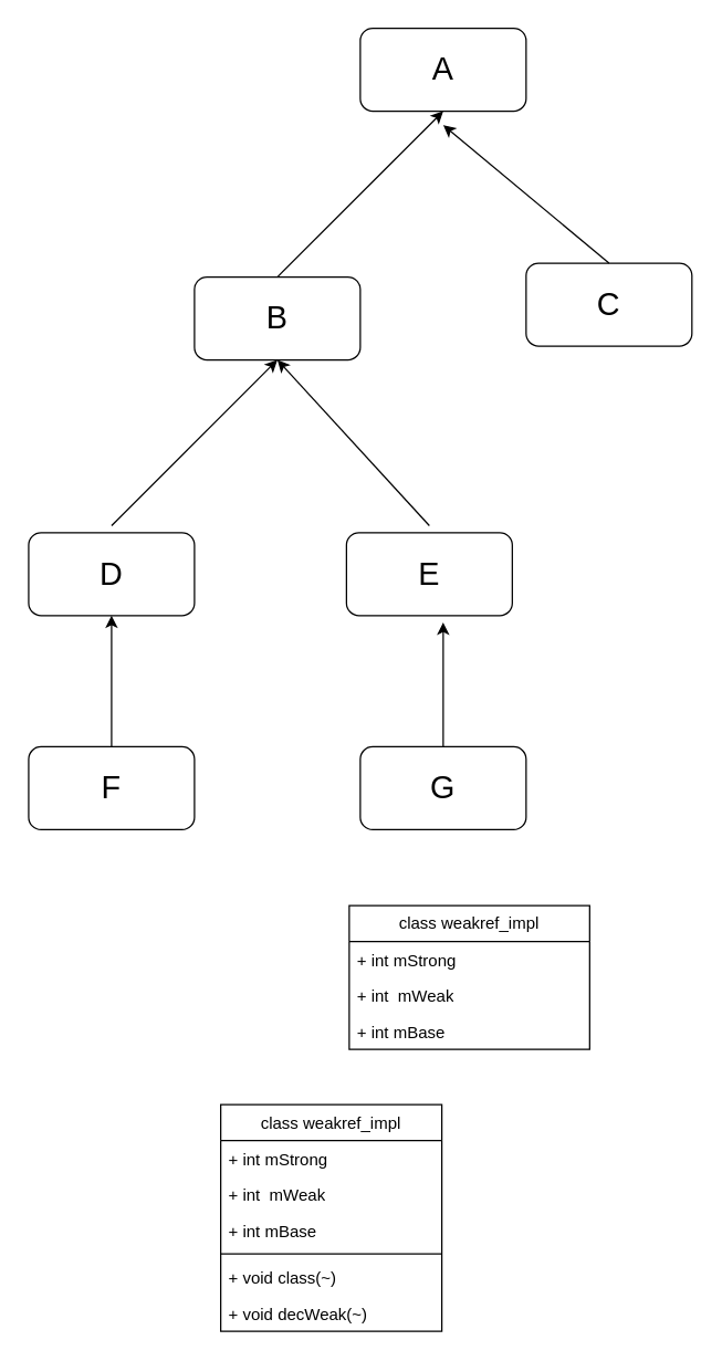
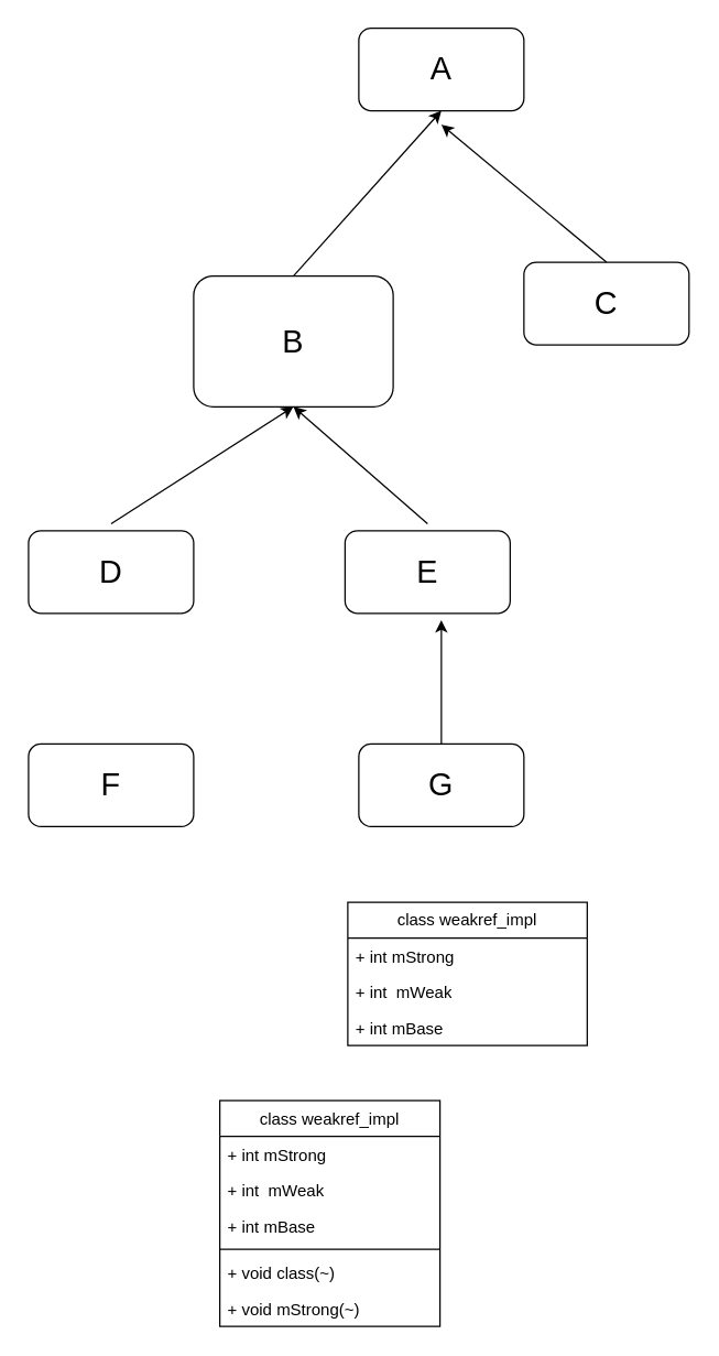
  <mxCell id="0" />
  <mxCell id="1" parent="0" />
  <mxCell id="2" value="&lt;font data-sider-select-id=&quot;64f25eec-3b00-4891-acad-26ac1c2e392d&quot; style=&quot;font-size: 23px;&quot;&gt;A&lt;/font&gt;" style="rounded=1;whiteSpace=wrap;html=1;" parent="1" vertex="1"><mxGeometry x="260" y="20" width="120" height="60" as="geometry" /></mxCell>
- <mxCell id="3" value="&lt;font data-sider-select-id=&quot;64f25eec-3b00-4891-acad-26ac1c2e392d&quot; style=&quot;font-size: 23px;&quot;&gt;B&lt;/font&gt;" style="rounded=1;whiteSpace=wrap;html=1;" parent="1" vertex="1"><mxGeometry x="140" y="200" width="120" height="60" as="geometry" /></mxCell>
+ <mxCell id="3" value="&lt;font data-sider-select-id=&quot;64f25eec-3b00-4891-acad-26ac1c2e392d&quot; style=&quot;font-size: 23px;&quot;&gt;B&lt;/font&gt;" style="rounded=1;whiteSpace=wrap;html=1;" parent="1" vertex="1"><mxGeometry x="140" y="200" width="145" height="95" as="geometry" /></mxCell>
  <mxCell id="4" value="&lt;font data-sider-select-id=&quot;64f25eec-3b00-4891-acad-26ac1c2e392d&quot; style=&quot;font-size: 23px;&quot;&gt;C&lt;/font&gt;" style="rounded=1;whiteSpace=wrap;html=1;" parent="1" vertex="1"><mxGeometry x="380" y="190" width="120" height="60" as="geometry" /></mxCell>
  <mxCell id="5" value="&lt;font data-sider-select-id=&quot;64f25eec-3b00-4891-acad-26ac1c2e392d&quot; style=&quot;font-size: 23px;&quot;&gt;D&lt;/font&gt;" style="rounded=1;whiteSpace=wrap;html=1;" parent="1" vertex="1"><mxGeometry x="20" y="385" width="120" height="60" as="geometry" /></mxCell>
  <mxCell id="6" value="&lt;font data-sider-select-id=&quot;64f25eec-3b00-4891-acad-26ac1c2e392d&quot; style=&quot;font-size: 23px;&quot;&gt;G&lt;/font&gt;" style="rounded=1;whiteSpace=wrap;html=1;" parent="1" vertex="1"><mxGeometry x="260" y="540" width="120" height="60" as="geometry" /></mxCell>
  <mxCell id="7" value="&lt;font data-sider-select-id=&quot;64f25eec-3b00-4891-acad-26ac1c2e392d&quot; style=&quot;font-size: 23px;&quot;&gt;F&lt;/font&gt;" style="rounded=1;whiteSpace=wrap;html=1;" parent="1" vertex="1"><mxGeometry x="20" y="540" width="120" height="60" as="geometry" /></mxCell>
  <mxCell id="8" value="&lt;font data-sider-select-id=&quot;64f25eec-3b00-4891-acad-26ac1c2e392d&quot; style=&quot;font-size: 23px;&quot;&gt;E&lt;/font&gt;" style="rounded=1;whiteSpace=wrap;html=1;" parent="1" vertex="1"><mxGeometry x="250" y="385" width="120" height="60" as="geometry" /></mxCell>
  <mxCell id="9" value="" style="endArrow=classic;html=1;rounded=0;exitX=0.5;exitY=0;exitDx=0;exitDy=0;" parent="1" source="3" edge="1"><mxGeometry width="50" height="50" relative="1" as="geometry"><mxPoint x="270" y="130" as="sourcePoint" /><mxPoint x="320" y="80" as="targetPoint" /></mxGeometry></mxCell>
  <mxCell id="10" value="" style="endArrow=classic;html=1;rounded=0;exitX=0.5;exitY=0;exitDx=0;exitDy=0;" parent="1" source="4" edge="1"><mxGeometry width="50" height="50" relative="1" as="geometry"><mxPoint x="330" y="160" as="sourcePoint" /><mxPoint x="320" y="90" as="targetPoint" /></mxGeometry></mxCell>
  <mxCell id="11" value="" style="endArrow=classic;html=1;rounded=0;entryX=0.5;entryY=1;entryDx=0;entryDy=0;" parent="1" target="3" edge="1"><mxGeometry width="50" height="50" relative="1" as="geometry"><mxPoint x="80" y="380" as="sourcePoint" /><mxPoint x="130" y="330" as="targetPoint" /></mxGeometry></mxCell>
  <mxCell id="12" value="" style="endArrow=classic;html=1;rounded=0;entryX=0.5;entryY=1;entryDx=0;entryDy=0;" parent="1" target="3" edge="1"><mxGeometry width="50" height="50" relative="1" as="geometry"><mxPoint x="310" y="380" as="sourcePoint" /><mxPoint x="320" y="190" as="targetPoint" /></mxGeometry></mxCell>
- <mxCell id="13" value="" style="endArrow=classic;html=1;rounded=0;entryX=0.5;entryY=1;entryDx=0;entryDy=0;exitX=0.5;exitY=0;exitDx=0;exitDy=0;" parent="1" source="7" target="5" edge="1"><mxGeometry width="50" height="50" relative="1" as="geometry"><mxPoint x="50" y="510" as="sourcePoint" /><mxPoint x="100" y="460" as="targetPoint" /></mxGeometry></mxCell>
  <mxCell id="14" value="" style="endArrow=classic;html=1;rounded=0;exitX=0.5;exitY=0;exitDx=0;exitDy=0;" parent="1" source="6" edge="1"><mxGeometry width="50" height="50" relative="1" as="geometry"><mxPoint x="400" y="510" as="sourcePoint" /><mxPoint x="320" y="450" as="targetPoint" /></mxGeometry></mxCell>
  <mxCell id="15" value="class weakref_impl" style="swimlane;fontStyle=0;childLayout=stackLayout;horizontal=1;startSize=26;fillColor=none;horizontalStack=0;resizeParent=1;resizeParentMax=0;resizeLast=0;collapsible=1;marginBottom=0;whiteSpace=wrap;html=1;" vertex="1" parent="1"><mxGeometry x="252" y="655" width="174" height="104" as="geometry" /></mxCell>
  <mxCell id="16" value="+ int mStrong" style="text;strokeColor=none;fillColor=none;align=left;verticalAlign=top;spacingLeft=4;spacingRight=4;overflow=hidden;rotatable=0;points=[[0,0.5],[1,0.5]];portConstraint=eastwest;whiteSpace=wrap;html=1;" vertex="1" parent="15"><mxGeometry y="26" width="174" height="26" as="geometry" /></mxCell>
  <mxCell id="17" value="+ int&amp;nbsp; mWeak" style="text;strokeColor=none;fillColor=none;align=left;verticalAlign=top;spacingLeft=4;spacingRight=4;overflow=hidden;rotatable=0;points=[[0,0.5],[1,0.5]];portConstraint=eastwest;whiteSpace=wrap;html=1;" vertex="1" parent="15"><mxGeometry y="52" width="174" height="26" as="geometry" /></mxCell>
  <mxCell id="18" value="+ int mBase" style="text;strokeColor=none;fillColor=none;align=left;verticalAlign=top;spacingLeft=4;spacingRight=4;overflow=hidden;rotatable=0;points=[[0,0.5],[1,0.5]];portConstraint=eastwest;whiteSpace=wrap;html=1;" vertex="1" parent="15"><mxGeometry y="78" width="174" height="26" as="geometry" /></mxCell>
  <mxCell id="19" value="&lt;span style=&quot;font-weight: 400;&quot;&gt;class weakref_impl&lt;/span&gt;" style="swimlane;fontStyle=1;align=center;verticalAlign=top;childLayout=stackLayout;horizontal=1;startSize=26;horizontalStack=0;resizeParent=1;resizeParentMax=0;resizeLast=0;collapsible=1;marginBottom=0;whiteSpace=wrap;html=1;" vertex="1" parent="1"><mxGeometry x="159" y="799" width="160" height="164" as="geometry" /></mxCell>
  <mxCell id="20" value="+ int mStrong" style="text;strokeColor=none;fillColor=none;align=left;verticalAlign=top;spacingLeft=4;spacingRight=4;overflow=hidden;rotatable=0;points=[[0,0.5],[1,0.5]];portConstraint=eastwest;whiteSpace=wrap;html=1;" vertex="1" parent="19"><mxGeometry y="26" width="160" height="26" as="geometry" /></mxCell>
  <mxCell id="21" value="+ int&amp;nbsp; mWeak" style="text;strokeColor=none;fillColor=none;align=left;verticalAlign=top;spacingLeft=4;spacingRight=4;overflow=hidden;rotatable=0;points=[[0,0.5],[1,0.5]];portConstraint=eastwest;whiteSpace=wrap;html=1;" vertex="1" parent="19"><mxGeometry y="52" width="160" height="26" as="geometry" /></mxCell>
  <mxCell id="22" value="+ int mBase" style="text;strokeColor=none;fillColor=none;align=left;verticalAlign=top;spacingLeft=4;spacingRight=4;overflow=hidden;rotatable=0;points=[[0,0.5],[1,0.5]];portConstraint=eastwest;whiteSpace=wrap;html=1;" vertex="1" parent="19"><mxGeometry y="78" width="160" height="26" as="geometry" /></mxCell>
  <mxCell id="23" value="" style="line;strokeWidth=1;fillColor=none;align=left;verticalAlign=middle;spacingTop=-1;spacingLeft=3;spacingRight=3;rotatable=0;labelPosition=right;points=[];portConstraint=eastwest;strokeColor=inherit;" vertex="1" parent="19"><mxGeometry y="104" width="160" height="8" as="geometry" /></mxCell>
  <mxCell id="24" value="+ void class(~)" style="text;strokeColor=none;fillColor=none;align=left;verticalAlign=top;spacingLeft=4;spacingRight=4;overflow=hidden;rotatable=0;points=[[0,0.5],[1,0.5]];portConstraint=eastwest;whiteSpace=wrap;html=1;" vertex="1" parent="19"><mxGeometry y="112" width="160" height="26" as="geometry" /></mxCell>
- <mxCell id="25" value="+ void decWeak(~)" style="text;strokeColor=none;fillColor=none;align=left;verticalAlign=top;spacingLeft=4;spacingRight=4;overflow=hidden;rotatable=0;points=[[0,0.5],[1,0.5]];portConstraint=eastwest;whiteSpace=wrap;html=1;" vertex="1" parent="19"><mxGeometry y="138" width="160" height="26" as="geometry" /></mxCell>
+ <mxCell id="25" value="+ void mStrong(~)" style="text;strokeColor=none;fillColor=none;align=left;verticalAlign=top;spacingLeft=4;spacingRight=4;overflow=hidden;rotatable=0;points=[[0,0.5],[1,0.5]];portConstraint=eastwest;whiteSpace=wrap;html=1;" vertex="1" parent="19"><mxGeometry y="138" width="160" height="26" as="geometry" /></mxCell>
